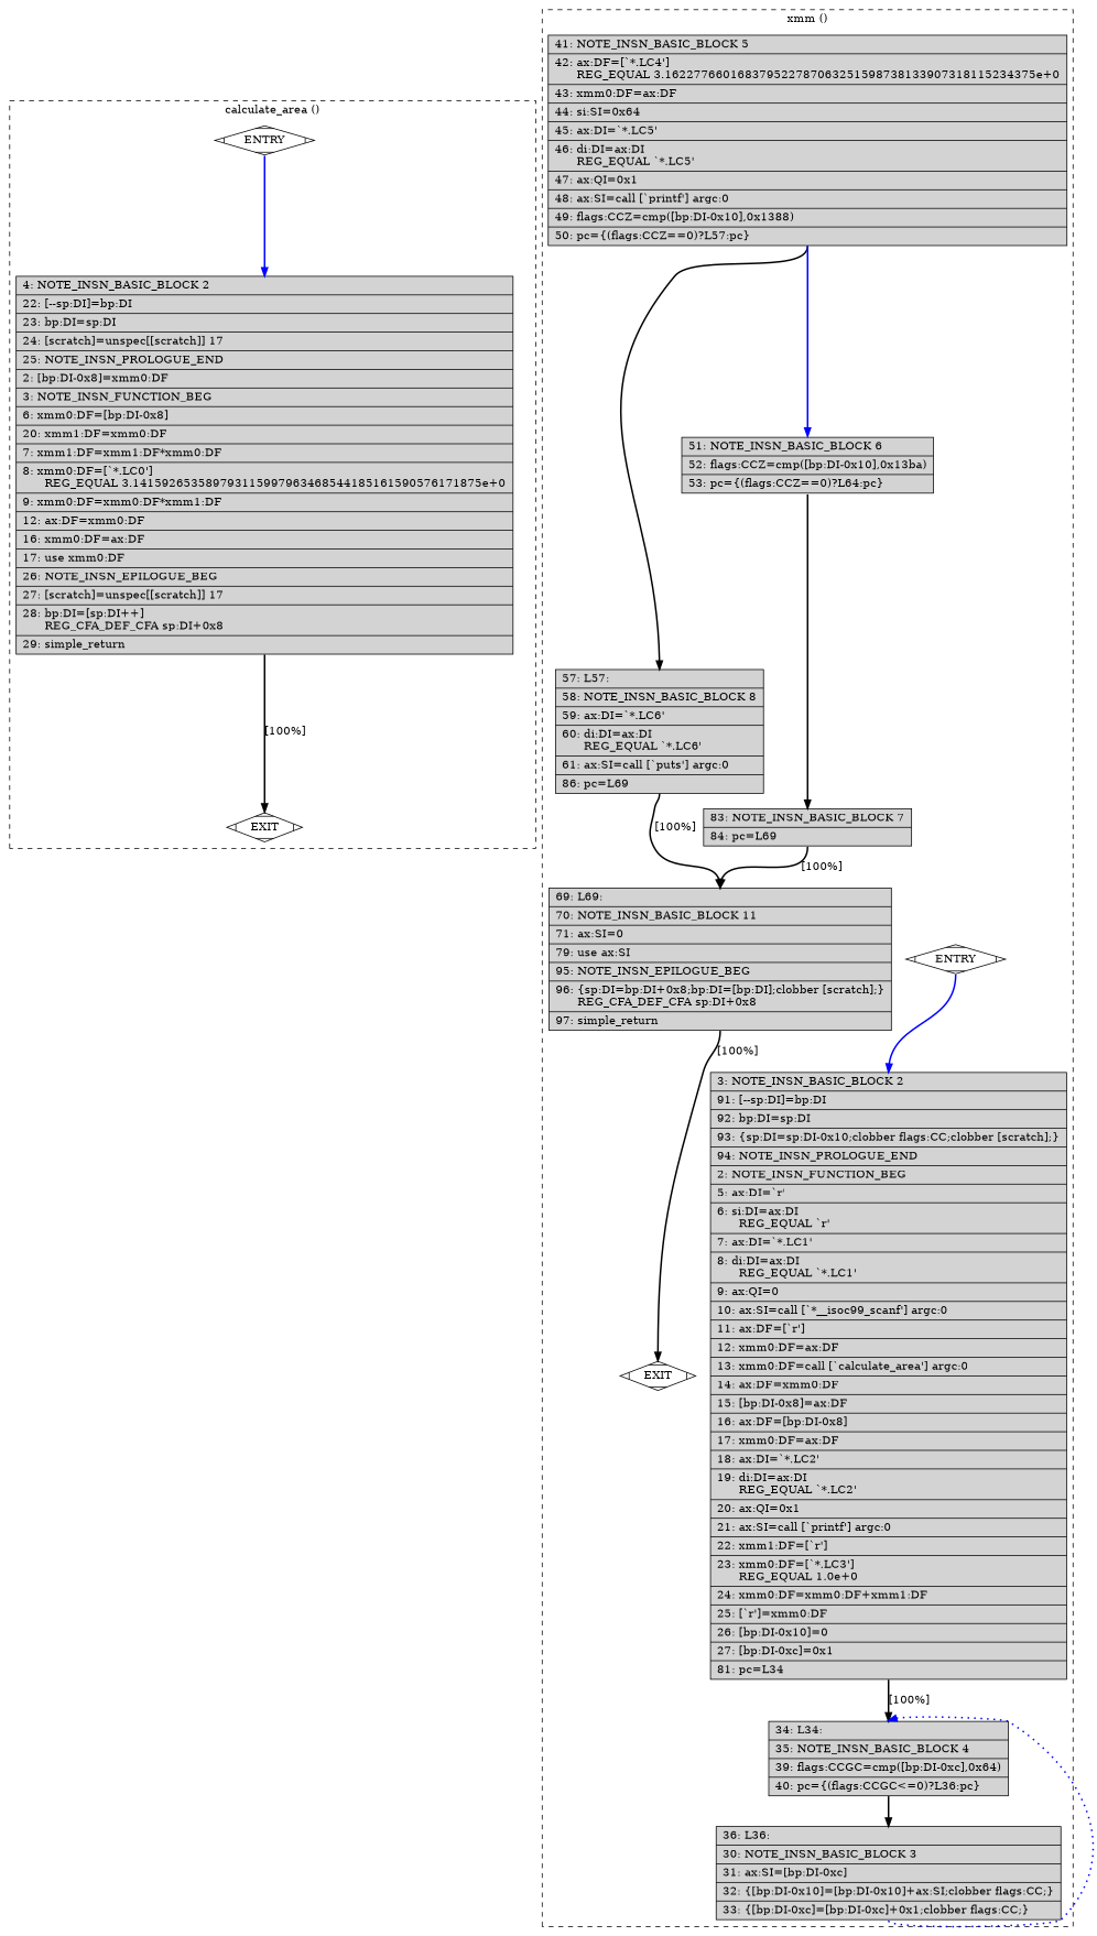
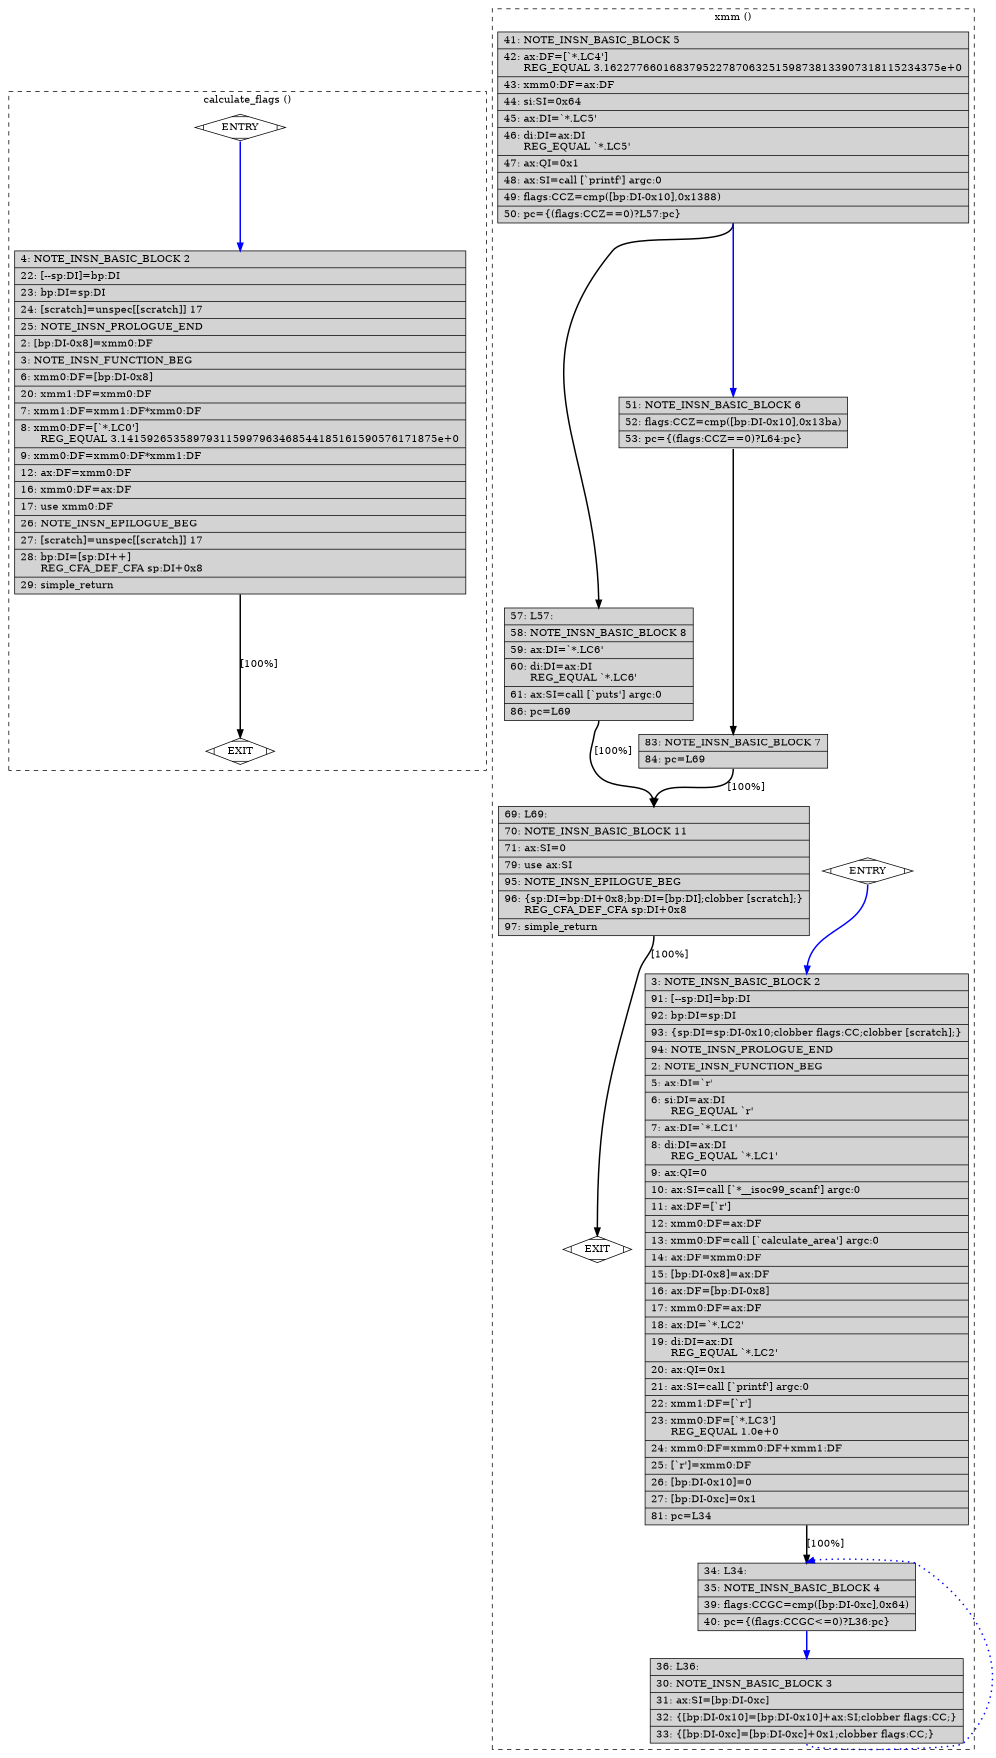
  digraph {
    node [fillcolor=lightgrey shape=record style=filled]
    edge [color=black constraint=true headport=n style="solid,bold" tailport=s weight=10]
    n1 [fillcolor=white label=ENTRY shape=Mdiamond]
    n2 [label="{\ \ \ \ 4:\ NOTE_INSN_BASIC_BLOCK\ 2\l|\ \ \ 22:\ [--sp:DI]=bp:DI\l|\ \ \ 23:\ bp:DI=sp:DI\l|\ \ \ 24:\ [scratch]=unspec[[scratch]]\ 17\l|\ \ \ 25:\ NOTE_INSN_PROLOGUE_END\l|\ \ \ \ 2:\ [bp:DI-0x8]=xmm0:DF\l|\ \ \ \ 3:\ NOTE_INSN_FUNCTION_BEG\l|\ \ \ \ 6:\ xmm0:DF=[bp:DI-0x8]\l|\ \ \ 20:\ xmm1:DF=xmm0:DF\l|\ \ \ \ 7:\ xmm1:DF=xmm1:DF*xmm0:DF\l|\ \ \ \ 8:\ xmm0:DF=[`*.LC0']\l\ \ \ \ \ \ REG_EQUAL\ 3.141592653589793115997963468544185161590576171875e+0\l|\ \ \ \ 9:\ xmm0:DF=xmm0:DF*xmm1:DF\l|\ \ \ 12:\ ax:DF=xmm0:DF\l|\ \ \ 16:\ xmm0:DF=ax:DF\l|\ \ \ 17:\ use\ xmm0:DF\l|\ \ \ 26:\ NOTE_INSN_EPILOGUE_BEG\l|\ \ \ 27:\ [scratch]=unspec[[scratch]]\ 17\l|\ \ \ 28:\ bp:DI=[sp:DI++]\l\ \ \ \ \ \ REG_CFA_DEF_CFA\ sp:DI+0x8\l|\ \ \ 29:\ simple_return\l}"]
    n3 [fillcolor=white label=EXIT shape=Mdiamond]
    n4 [fillcolor=white label=ENTRY shape=Mdiamond]
    n5 [label="{\ \ \ \ 3:\ NOTE_INSN_BASIC_BLOCK\ 2\l|\ \ \ 91:\ [--sp:DI]=bp:DI\l|\ \ \ 92:\ bp:DI=sp:DI\l|\ \ \ 93:\ \{sp:DI=sp:DI-0x10;clobber\ flags:CC;clobber\ [scratch];\}\l|\ \ \ 94:\ NOTE_INSN_PROLOGUE_END\l|\ \ \ \ 2:\ NOTE_INSN_FUNCTION_BEG\l|\ \ \ \ 5:\ ax:DI=`r'\l|\ \ \ \ 6:\ si:DI=ax:DI\l\ \ \ \ \ \ REG_EQUAL\ `r'\l|\ \ \ \ 7:\ ax:DI=`*.LC1'\l|\ \ \ \ 8:\ di:DI=ax:DI\l\ \ \ \ \ \ REG_EQUAL\ `*.LC1'\l|\ \ \ \ 9:\ ax:QI=0\l|\ \ \ 10:\ ax:SI=call\ [`*__isoc99_scanf']\ argc:0\l|\ \ \ 11:\ ax:DF=[`r']\l|\ \ \ 12:\ xmm0:DF=ax:DF\l|\ \ \ 13:\ xmm0:DF=call\ [`calculate_area']\ argc:0\l|\ \ \ 14:\ ax:DF=xmm0:DF\l|\ \ \ 15:\ [bp:DI-0x8]=ax:DF\l|\ \ \ 16:\ ax:DF=[bp:DI-0x8]\l|\ \ \ 17:\ xmm0:DF=ax:DF\l|\ \ \ 18:\ ax:DI=`*.LC2'\l|\ \ \ 19:\ di:DI=ax:DI\l\ \ \ \ \ \ REG_EQUAL\ `*.LC2'\l|\ \ \ 20:\ ax:QI=0x1\l|\ \ \ 21:\ ax:SI=call\ [`printf']\ argc:0\l|\ \ \ 22:\ xmm1:DF=[`r']\l|\ \ \ 23:\ xmm0:DF=[`*.LC3']\l\ \ \ \ \ \ REG_EQUAL\ 1.0e+0\l|\ \ \ 24:\ xmm0:DF=xmm0:DF+xmm1:DF\l|\ \ \ 25:\ [`r']=xmm0:DF\l|\ \ \ 26:\ [bp:DI-0x10]=0\l|\ \ \ 27:\ [bp:DI-0xc]=0x1\l|\ \ \ 81:\ pc=L34\l}"]
    n6 [fillcolor=white label=EXIT shape=Mdiamond]
    n7 [label="{\ \ \ 34:\ L34:\l|\ \ \ 35:\ NOTE_INSN_BASIC_BLOCK\ 4\l|\ \ \ 39:\ flags:CCGC=cmp([bp:DI-0xc],0x64)\l|\ \ \ 40:\ pc=\{(flags:CCGC\<=0)?L36:pc\}\l}"]
    n8 [label="{\ \ \ 41:\ NOTE_INSN_BASIC_BLOCK\ 5\l|\ \ \ 42:\ ax:DF=[`*.LC4']\l\ \ \ \ \ \ REG_EQUAL\ 3.162277660168379522787063251598738133907318115234375e+0\l|\ \ \ 43:\ xmm0:DF=ax:DF\l|\ \ \ 44:\ si:SI=0x64\l|\ \ \ 45:\ ax:DI=`*.LC5'\l|\ \ \ 46:\ di:DI=ax:DI\l\ \ \ \ \ \ REG_EQUAL\ `*.LC5'\l|\ \ \ 47:\ ax:QI=0x1\l|\ \ \ 48:\ ax:SI=call\ [`printf']\ argc:0\l|\ \ \ 49:\ flags:CCZ=cmp([bp:DI-0x10],0x1388)\l|\ \ \ 50:\ pc=\{(flags:CCZ==0)?L57:pc\}\l}"]
    n9 [label="{\ \ \ 36:\ L36:\l|\ \ \ 30:\ NOTE_INSN_BASIC_BLOCK\ 3\l|\ \ \ 31:\ ax:SI=[bp:DI-0xc]\l|\ \ \ 32:\ \{[bp:DI-0x10]=[bp:DI-0x10]+ax:SI;clobber\ flags:CC;\}\l|\ \ \ 33:\ \{[bp:DI-0xc]=[bp:DI-0xc]+0x1;clobber\ flags:CC;\}\l}"]
    n10 [label="{\ \ \ 57:\ L57:\l|\ \ \ 58:\ NOTE_INSN_BASIC_BLOCK\ 8\l|\ \ \ 59:\ ax:DI=`*.LC6'\l|\ \ \ 60:\ di:DI=ax:DI\l\ \ \ \ \ \ REG_EQUAL\ `*.LC6'\l|\ \ \ 61:\ ax:SI=call\ [`puts']\ argc:0\l|\ \ \ 86:\ pc=L69\l}"]
    n11 [label="{\ \ \ 51:\ NOTE_INSN_BASIC_BLOCK\ 6\l|\ \ \ 52:\ flags:CCZ=cmp([bp:DI-0x10],0x13ba)\l|\ \ \ 53:\ pc=\{(flags:CCZ==0)?L64:pc\}\l}"]
    n12 [label="{\ \ \ 69:\ L69:\l|\ \ \ 70:\ NOTE_INSN_BASIC_BLOCK\ 11\l|\ \ \ 71:\ ax:SI=0\l|\ \ \ 79:\ use\ ax:SI\l|\ \ \ 95:\ NOTE_INSN_EPILOGUE_BEG\l|\ \ \ 96:\ \{sp:DI=bp:DI+0x8;bp:DI=[bp:DI];clobber\ [scratch];\}\l\ \ \ \ \ \ REG_CFA_DEF_CFA\ sp:DI+0x8\l|\ \ \ 97:\ simple_return\l}"]
    n13 [label="{\ \ \ 83:\ NOTE_INSN_BASIC_BLOCK\ 7\l|\ \ \ 84:\ pc=L69\l}"]
    subgraph cluster_1 {
      color=black
-     label="calculate_area ()"
+     label="calculate_flags ()"
      style=dashed
      n1
      n2
      n3
    }
    subgraph cluster_2 {
      color=black
      label="xmm ()"
      style=dashed
      n4
      n5
      n6
      n7
      n8
      n9
      n10
      n11
      n12
      n13
    }
    n1 -> n2 [color=blue weight=100]
    n1 -> n3 [style=invis color="" weight=""]
    n2 -> n3 [label="[100%]"]
    n4 -> n5 [color=blue weight=100]
    n4 -> n6 [style=invis color="" weight=""]
    n5 -> n7 [label="[100%]"]
-   n7 -> n9
+   n7 -> n9 [color=blue]
    n8 -> n10
    n8 -> n11 [color=blue weight=100]
    n9 -> n7 [color=blue constraint=false style="dotted,bold"]
    n10 -> n12 [label="[100%]"]
    n11 -> n13 [weight=100]
    n12 -> n6 [label="[100%]"]
    n13 -> n12 [label="[100%]"]
  }
